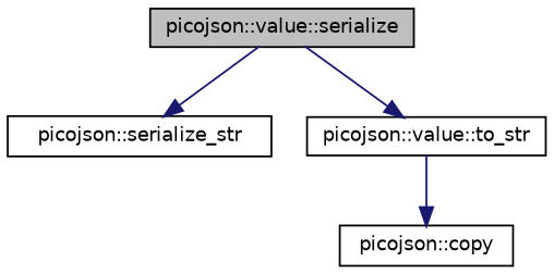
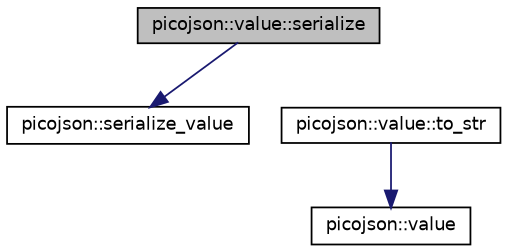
  digraph {
    rankdir=TB
    node [color=black fillcolor=white fontname=Helvetica fontsize=10 shape=record style=filled]
    edge [color=midnightblue fontname=Helvetica fontsize=10 labelfontname=Helvetica labelfontsize=10 style=solid]
    n1 [fillcolor=grey75 fontcolor=black height=0.2 label="picojson::value::serialize" width=0.4]
-   n2 [height=0.2 label="picojson::serialize_str" width=0.4]
+   n2 [height=0.2 label="picojson::serialize_value" width=0.4]
    n3 [height=0.2 label="picojson::value::to_str" width=0.4]
-   n4 [height=0.2 label="picojson::copy" width=0.4]
+   n4 [height=0.2 label="picojson::value" width=0.4]
    n1 -> n2
-   n1 -> n3
    n3 -> n4
  }
